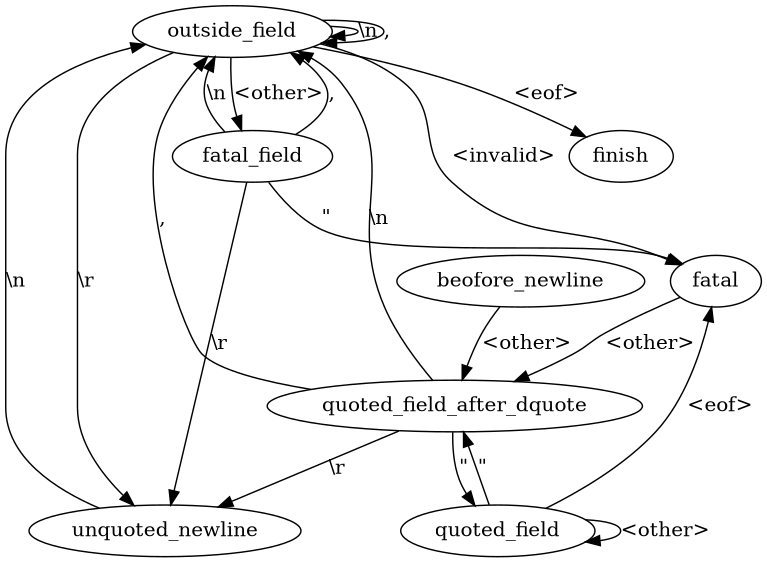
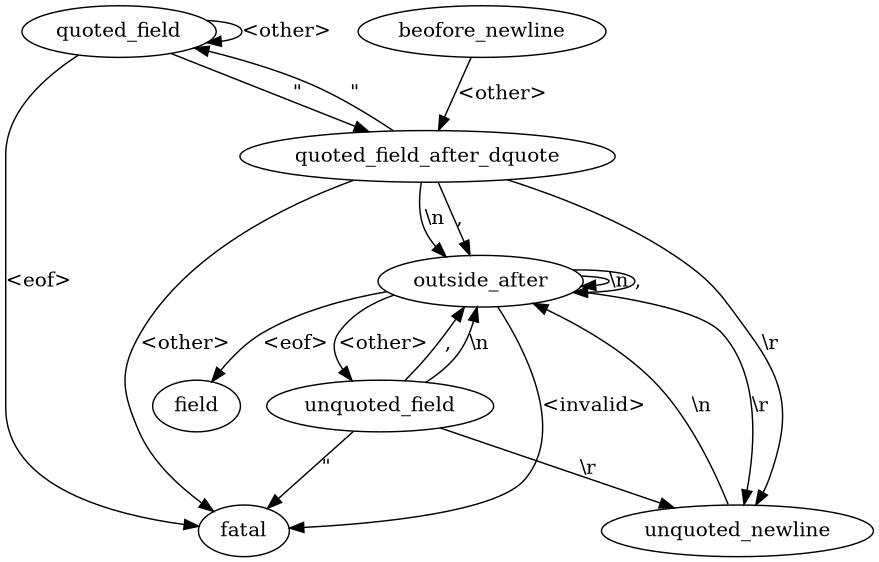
  digraph {
-   outside_field
+   outside_field [label=outside_after]
    n2 [label=unquoted_newline]
-   finish
+   finish [label=field]
    fatal
-   unquoted_field [label=fatal_field]
+   unquoted_field
    quoted_field
    quoted_field_after_dquote
    beofore_newline
    outside_field -> outside_field [label="\\n"]
    outside_field -> outside_field [label=","]
    outside_field -> n2 [label="\\r"]
    outside_field -> finish [label="<eof>"]
    outside_field -> fatal [label="<invalid>"]
    outside_field -> unquoted_field [label="<other>"]
    n2 -> outside_field [label="\\n"]
    unquoted_field -> outside_field [label=","]
    unquoted_field -> outside_field [label="\\n"]
    unquoted_field -> n2 [label="\\r"]
    unquoted_field -> fatal [label="\""]
    quoted_field -> fatal [label="<eof>"]
    quoted_field -> quoted_field [label="<other>"]
    quoted_field -> quoted_field_after_dquote [label="\""]
    quoted_field_after_dquote -> outside_field [label=","]
    quoted_field_after_dquote -> outside_field [label="\\n"]
    quoted_field_after_dquote -> n2 [label="\\r"]
-   fatal -> quoted_field_after_dquote [label="<other>"]
+   quoted_field_after_dquote -> fatal [label="<other>"]
    quoted_field_after_dquote -> quoted_field [label="\""]
    beofore_newline -> quoted_field_after_dquote [label="<other>"]
  }
